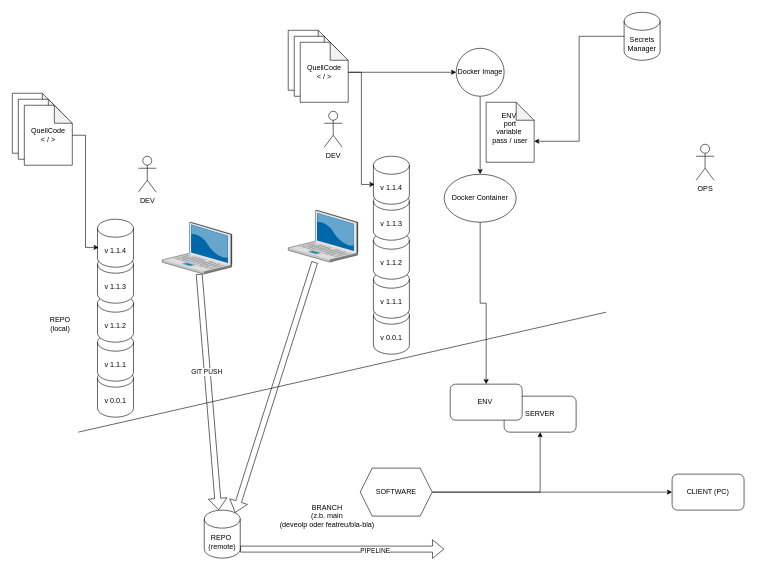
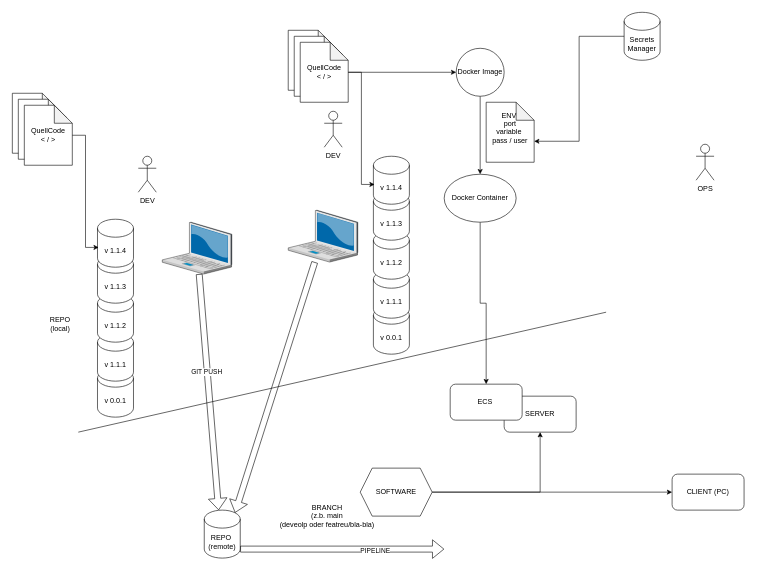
  <mxCell id="0" />
  <mxCell id="1" parent="0" />
  <mxCell id="2" value="DEV" style="shape=umlActor;verticalLabelPosition=bottom;verticalAlign=top;html=1;outlineConnect=0;" vertex="1" parent="1"><mxGeometry x="230" y="260" width="30" height="60" as="geometry" /></mxCell>
  <mxCell id="3" value="OPS" style="shape=umlActor;verticalLabelPosition=bottom;verticalAlign=top;html=1;outlineConnect=0;" vertex="1" parent="1"><mxGeometry x="1160" y="240" width="30" height="60" as="geometry" /></mxCell>
  <mxCell id="4" value="" style="verticalLabelPosition=bottom;sketch=0;aspect=fixed;html=1;verticalAlign=top;strokeColor=none;align=center;outlineConnect=0;shape=mxgraph.citrix.laptop_2;" vertex="1" parent="1"><mxGeometry x="270" y="370" width="116" height="86.5" as="geometry" /></mxCell>
  <mxCell id="5" value="QuellCode&lt;div&gt;&amp;lt; / &amp;gt;&lt;/div&gt;" style="shape=note;whiteSpace=wrap;html=1;backgroundOutline=1;darkOpacity=0.05;" vertex="1" parent="1"><mxGeometry x="20" y="155" width="80" height="100" as="geometry" /></mxCell>
  <mxCell id="6" value="QuellCode&lt;div&gt;&amp;lt; / &amp;gt;&lt;/div&gt;" style="shape=note;whiteSpace=wrap;html=1;backgroundOutline=1;darkOpacity=0.05;" vertex="1" parent="1"><mxGeometry x="30" y="165" width="80" height="100" as="geometry" /></mxCell>
  <mxCell id="7" value="QuellCode&lt;div&gt;&amp;lt; / &amp;gt;&lt;/div&gt;" style="shape=note;whiteSpace=wrap;html=1;backgroundOutline=1;darkOpacity=0.05;" vertex="1" parent="1"><mxGeometry x="40" y="175" width="80" height="100" as="geometry" /></mxCell>
  <mxCell id="8" value="v 0.0.1&lt;div&gt;&lt;/div&gt;" style="shape=cylinder3;whiteSpace=wrap;html=1;boundedLbl=1;backgroundOutline=1;size=15;" vertex="1" parent="1"><mxGeometry x="162" y="615" width="60" height="80" as="geometry" /></mxCell>
  <mxCell id="9" value="v 1.1.1&lt;div&gt;&lt;/div&gt;" style="shape=cylinder3;whiteSpace=wrap;html=1;boundedLbl=1;backgroundOutline=1;size=15;" vertex="1" parent="1"><mxGeometry x="162" y="555" width="60" height="80" as="geometry" /></mxCell>
  <mxCell id="10" value="v 1.1.2&lt;div&gt;&lt;/div&gt;" style="shape=cylinder3;whiteSpace=wrap;html=1;boundedLbl=1;backgroundOutline=1;size=15;" vertex="1" parent="1"><mxGeometry x="162" y="490" width="60" height="80" as="geometry" /></mxCell>
  <mxCell id="11" value="v 1.1.3&lt;div&gt;&lt;/div&gt;" style="shape=cylinder3;whiteSpace=wrap;html=1;boundedLbl=1;backgroundOutline=1;size=15;" vertex="1" parent="1"><mxGeometry x="162" y="425" width="60" height="80" as="geometry" /></mxCell>
  <mxCell id="12" value="v 1.1.4&lt;div&gt;&lt;/div&gt;" style="shape=cylinder3;whiteSpace=wrap;html=1;boundedLbl=1;backgroundOutline=1;size=15;" vertex="1" parent="1"><mxGeometry x="162" y="365" width="60" height="80" as="geometry" /></mxCell>
  <mxCell id="13" style="edgeStyle=orthogonalEdgeStyle;rounded=0;orthogonalLoop=1;jettySize=auto;html=1;entryX=0.033;entryY=0.588;entryDx=0;entryDy=0;entryPerimeter=0;" edge="1" parent="1" source="7" target="12"><mxGeometry relative="1" as="geometry"><Array as="points"><mxPoint x="142" y="225" /><mxPoint x="142" y="412" /></Array></mxGeometry></mxCell>
  <mxCell id="14" value="REPO&amp;nbsp;&lt;div&gt;(remote)&lt;/div&gt;" style="shape=cylinder3;whiteSpace=wrap;html=1;boundedLbl=1;backgroundOutline=1;size=15;" vertex="1" parent="1"><mxGeometry x="340" y="850" width="60" height="80" as="geometry" /></mxCell>
  <mxCell id="15" value="" style="endArrow=none;html=1;rounded=0;" edge="1" parent="1"><mxGeometry width="50" height="50" relative="1" as="geometry"><mxPoint x="130" y="720" as="sourcePoint" /><mxPoint x="1010" y="520" as="targetPoint" /></mxGeometry></mxCell>
  <mxCell id="16" value="" style="shape=flexArrow;endArrow=classic;html=1;rounded=0;entryX=0.4;entryY=0;entryDx=0;entryDy=0;entryPerimeter=0;" edge="1" parent="1" source="4" target="14"><mxGeometry width="50" height="50" relative="1" as="geometry"><mxPoint x="650" y="550" as="sourcePoint" /><mxPoint x="700" y="500" as="targetPoint" /></mxGeometry></mxCell>
  <mxCell id="17" value="GIT PUSH" style="edgeLabel;html=1;align=center;verticalAlign=middle;resizable=0;points=[];" vertex="1" connectable="0" parent="16"><mxGeometry x="-0.174" y="-1" relative="1" as="geometry"><mxPoint as="offset" /></mxGeometry></mxCell>
  <mxCell id="18" value="QuellCode&lt;div&gt;&amp;lt; / &amp;gt;&lt;/div&gt;" style="shape=note;whiteSpace=wrap;html=1;backgroundOutline=1;darkOpacity=0.05;" vertex="1" parent="1"><mxGeometry x="480" y="50" width="80" height="100" as="geometry" /></mxCell>
  <mxCell id="19" value="QuellCode&lt;div&gt;&amp;lt; / &amp;gt;&lt;/div&gt;" style="shape=note;whiteSpace=wrap;html=1;backgroundOutline=1;darkOpacity=0.05;" vertex="1" parent="1"><mxGeometry x="490" y="60" width="80" height="100" as="geometry" /></mxCell>
  <mxCell id="20" style="edgeStyle=orthogonalEdgeStyle;rounded=0;orthogonalLoop=1;jettySize=auto;html=1;" edge="1" parent="1" source="21" target="41"><mxGeometry relative="1" as="geometry" /></mxCell>
  <mxCell id="21" value="QuellCode&lt;div&gt;&amp;lt; / &amp;gt;&lt;/div&gt;" style="shape=note;whiteSpace=wrap;html=1;backgroundOutline=1;darkOpacity=0.05;" vertex="1" parent="1"><mxGeometry x="500" y="70" width="80" height="100" as="geometry" /></mxCell>
  <mxCell id="22" value="v 0.0.1&lt;div&gt;&lt;/div&gt;" style="shape=cylinder3;whiteSpace=wrap;html=1;boundedLbl=1;backgroundOutline=1;size=15;" vertex="1" parent="1"><mxGeometry x="622" y="510" width="60" height="80" as="geometry" /></mxCell>
  <mxCell id="23" value="v 1.1.1&lt;div&gt;&lt;/div&gt;" style="shape=cylinder3;whiteSpace=wrap;html=1;boundedLbl=1;backgroundOutline=1;size=15;" vertex="1" parent="1"><mxGeometry x="622" y="450" width="60" height="80" as="geometry" /></mxCell>
  <mxCell id="24" value="v 1.1.2&lt;div&gt;&lt;/div&gt;" style="shape=cylinder3;whiteSpace=wrap;html=1;boundedLbl=1;backgroundOutline=1;size=15;" vertex="1" parent="1"><mxGeometry x="622" y="385" width="60" height="80" as="geometry" /></mxCell>
  <mxCell id="25" value="v 1.1.3&lt;div&gt;&lt;/div&gt;" style="shape=cylinder3;whiteSpace=wrap;html=1;boundedLbl=1;backgroundOutline=1;size=15;" vertex="1" parent="1"><mxGeometry x="622" y="320" width="60" height="80" as="geometry" /></mxCell>
  <mxCell id="26" value="v 1.1.4&lt;div&gt;&lt;/div&gt;" style="shape=cylinder3;whiteSpace=wrap;html=1;boundedLbl=1;backgroundOutline=1;size=15;" vertex="1" parent="1"><mxGeometry x="622" y="260" width="60" height="80" as="geometry" /></mxCell>
  <mxCell id="27" style="edgeStyle=orthogonalEdgeStyle;rounded=0;orthogonalLoop=1;jettySize=auto;html=1;entryX=0.033;entryY=0.588;entryDx=0;entryDy=0;entryPerimeter=0;" edge="1" parent="1" source="21" target="26"><mxGeometry relative="1" as="geometry"><Array as="points"><mxPoint x="602" y="120" /><mxPoint x="602" y="307" /></Array></mxGeometry></mxCell>
  <mxCell id="28" value="" style="verticalLabelPosition=bottom;sketch=0;aspect=fixed;html=1;verticalAlign=top;strokeColor=none;align=center;outlineConnect=0;shape=mxgraph.citrix.laptop_2;" vertex="1" parent="1"><mxGeometry x="480" y="350" width="116" height="86.5" as="geometry" /></mxCell>
  <mxCell id="29" value="DEV" style="shape=umlActor;verticalLabelPosition=bottom;verticalAlign=top;html=1;outlineConnect=0;" vertex="1" parent="1"><mxGeometry x="540" y="185" width="30" height="60" as="geometry" /></mxCell>
  <mxCell id="30" value="" style="shape=flexArrow;endArrow=classic;html=1;rounded=0;entryX=0.855;entryY=0;entryDx=0;entryDy=4.35;entryPerimeter=0;" edge="1" parent="1" source="28" target="14"><mxGeometry width="50" height="50" relative="1" as="geometry"><mxPoint x="650" y="610" as="sourcePoint" /><mxPoint x="700" y="560" as="targetPoint" /></mxGeometry></mxCell>
  <mxCell id="31" value="BRANCH&lt;div&gt;(z.b. main&lt;/div&gt;&lt;div&gt;(deveolp oder featreu/bla-bla)&lt;/div&gt;" style="text;html=1;align=center;verticalAlign=middle;whiteSpace=wrap;rounded=0;" vertex="1" parent="1"><mxGeometry x="430" y="820" width="230" height="80" as="geometry" /></mxCell>
  <mxCell id="32" value="" style="shape=flexArrow;endArrow=classic;html=1;rounded=0;exitX=1;exitY=1;exitDx=0;exitDy=-15;exitPerimeter=0;" edge="1" parent="1" source="14"><mxGeometry width="50" height="50" relative="1" as="geometry"><mxPoint x="650" y="710" as="sourcePoint" /><mxPoint x="740" y="915" as="targetPoint" /></mxGeometry></mxCell>
  <mxCell id="33" value="PIPELINE" style="edgeLabel;html=1;align=center;verticalAlign=middle;resizable=0;points=[];" vertex="1" connectable="0" parent="32"><mxGeometry x="0.315" y="-2" relative="1" as="geometry"><mxPoint as="offset" /></mxGeometry></mxCell>
  <mxCell id="34" value="SERVER" style="rounded=1;whiteSpace=wrap;html=1;" vertex="1" parent="1"><mxGeometry x="840" y="660" width="120" height="60" as="geometry" /></mxCell>
  <mxCell id="35" value="CLIENT (PC)" style="rounded=1;whiteSpace=wrap;html=1;" vertex="1" parent="1"><mxGeometry x="1120" y="790" width="120" height="60" as="geometry" /></mxCell>
  <mxCell id="36" value="REPO&lt;div&gt;(local)&lt;/div&gt;" style="text;html=1;align=center;verticalAlign=middle;whiteSpace=wrap;rounded=0;" vertex="1" parent="1"><mxGeometry x="70" y="525" width="60" height="30" as="geometry" /></mxCell>
  <mxCell id="37" style="edgeStyle=orthogonalEdgeStyle;rounded=0;orthogonalLoop=1;jettySize=auto;html=1;" edge="1" parent="1" source="39" target="34"><mxGeometry relative="1" as="geometry" /></mxCell>
  <mxCell id="38" style="edgeStyle=orthogonalEdgeStyle;rounded=0;orthogonalLoop=1;jettySize=auto;html=1;entryX=0;entryY=0.5;entryDx=0;entryDy=0;" edge="1" parent="1" source="39" target="35"><mxGeometry relative="1" as="geometry" /></mxCell>
  <mxCell id="39" value="SOFTWARE" style="shape=hexagon;perimeter=hexagonPerimeter2;whiteSpace=wrap;html=1;fixedSize=1;" vertex="1" parent="1"><mxGeometry x="600" y="780" width="120" height="80" as="geometry" /></mxCell>
  <mxCell id="40" style="edgeStyle=orthogonalEdgeStyle;rounded=0;orthogonalLoop=1;jettySize=auto;html=1;entryX=0.5;entryY=0;entryDx=0;entryDy=0;" edge="1" parent="1" source="41" target="43"><mxGeometry relative="1" as="geometry" /></mxCell>
  <mxCell id="41" value="Docker Image" style="ellipse;whiteSpace=wrap;html=1;aspect=fixed;" vertex="1" parent="1"><mxGeometry x="760" y="80" width="80" height="80" as="geometry" /></mxCell>
  <mxCell id="42" style="edgeStyle=orthogonalEdgeStyle;rounded=0;orthogonalLoop=1;jettySize=auto;html=1;" edge="1" parent="1" source="43" target="44"><mxGeometry relative="1" as="geometry" /></mxCell>
  <mxCell id="43" value="Docker Container" style="ellipse;whiteSpace=wrap;html=1;" vertex="1" parent="1"><mxGeometry x="740" y="290" width="120" height="80" as="geometry" /></mxCell>
- <mxCell id="44" value="ENV&amp;nbsp;" style="rounded=1;whiteSpace=wrap;html=1;" vertex="1" parent="1"><mxGeometry x="750" y="640" width="120" height="60" as="geometry" /></mxCell>
+ <mxCell id="44" value="ECS&amp;nbsp;" style="rounded=1;whiteSpace=wrap;html=1;" vertex="1" parent="1"><mxGeometry x="750" y="640" width="120" height="60" as="geometry" /></mxCell>
  <mxCell id="45" value="ENV&amp;nbsp;&lt;br&gt;port&lt;div&gt;variable&amp;nbsp;&lt;/div&gt;&lt;div&gt;pass / user&lt;/div&gt;&lt;div&gt;&lt;br&gt;&lt;/div&gt;" style="shape=note;whiteSpace=wrap;html=1;backgroundOutline=1;darkOpacity=0.05;" vertex="1" parent="1"><mxGeometry x="810" y="170" width="80" height="100" as="geometry" /></mxCell>
  <mxCell id="46" value="Secrets Manager" style="shape=cylinder3;whiteSpace=wrap;html=1;boundedLbl=1;backgroundOutline=1;size=15;" vertex="1" parent="1"><mxGeometry x="1040" y="20" width="60" height="80" as="geometry" /></mxCell>
  <mxCell id="47" style="edgeStyle=orthogonalEdgeStyle;rounded=0;orthogonalLoop=1;jettySize=auto;html=1;entryX=0;entryY=0;entryDx=80;entryDy=65;entryPerimeter=0;" edge="1" parent="1" source="46" target="45"><mxGeometry relative="1" as="geometry" /></mxCell>
